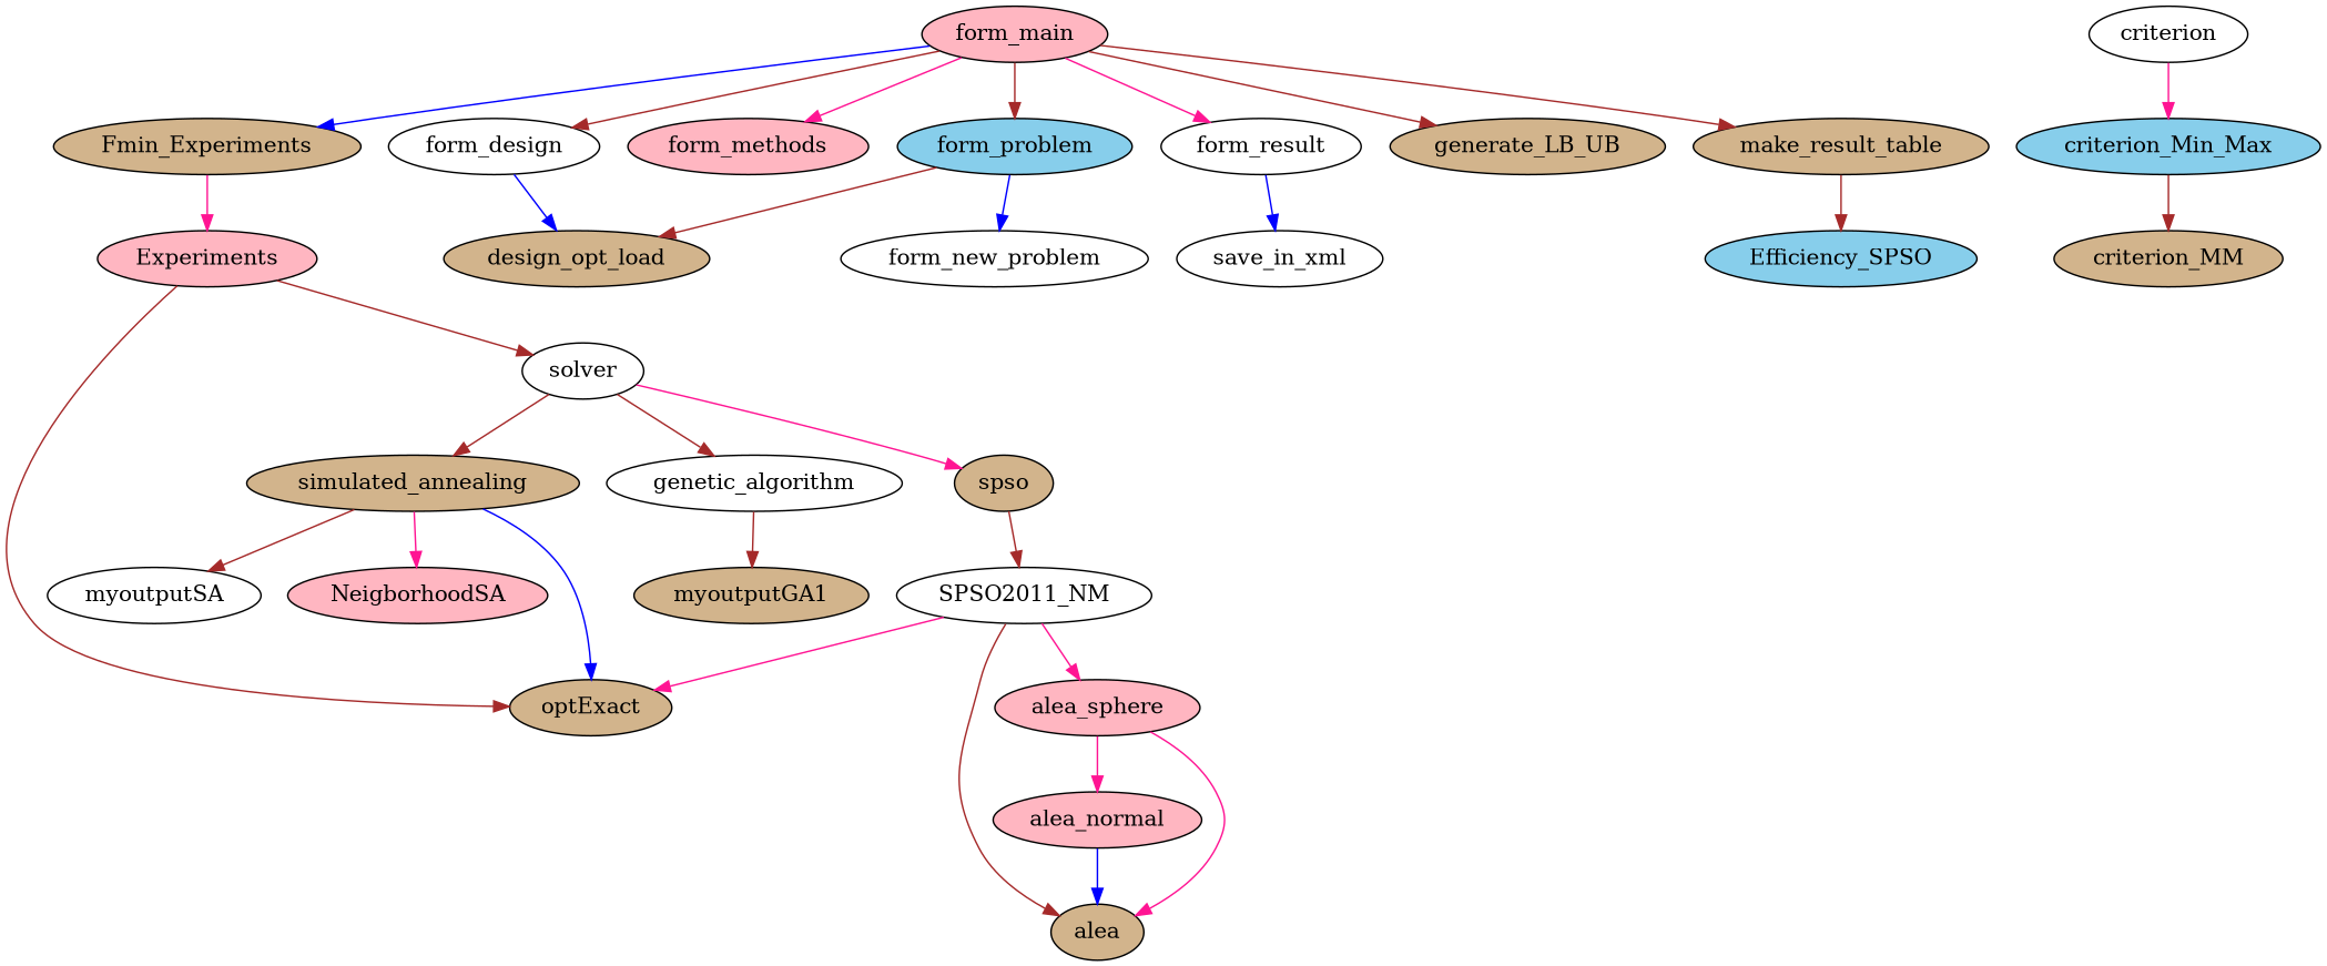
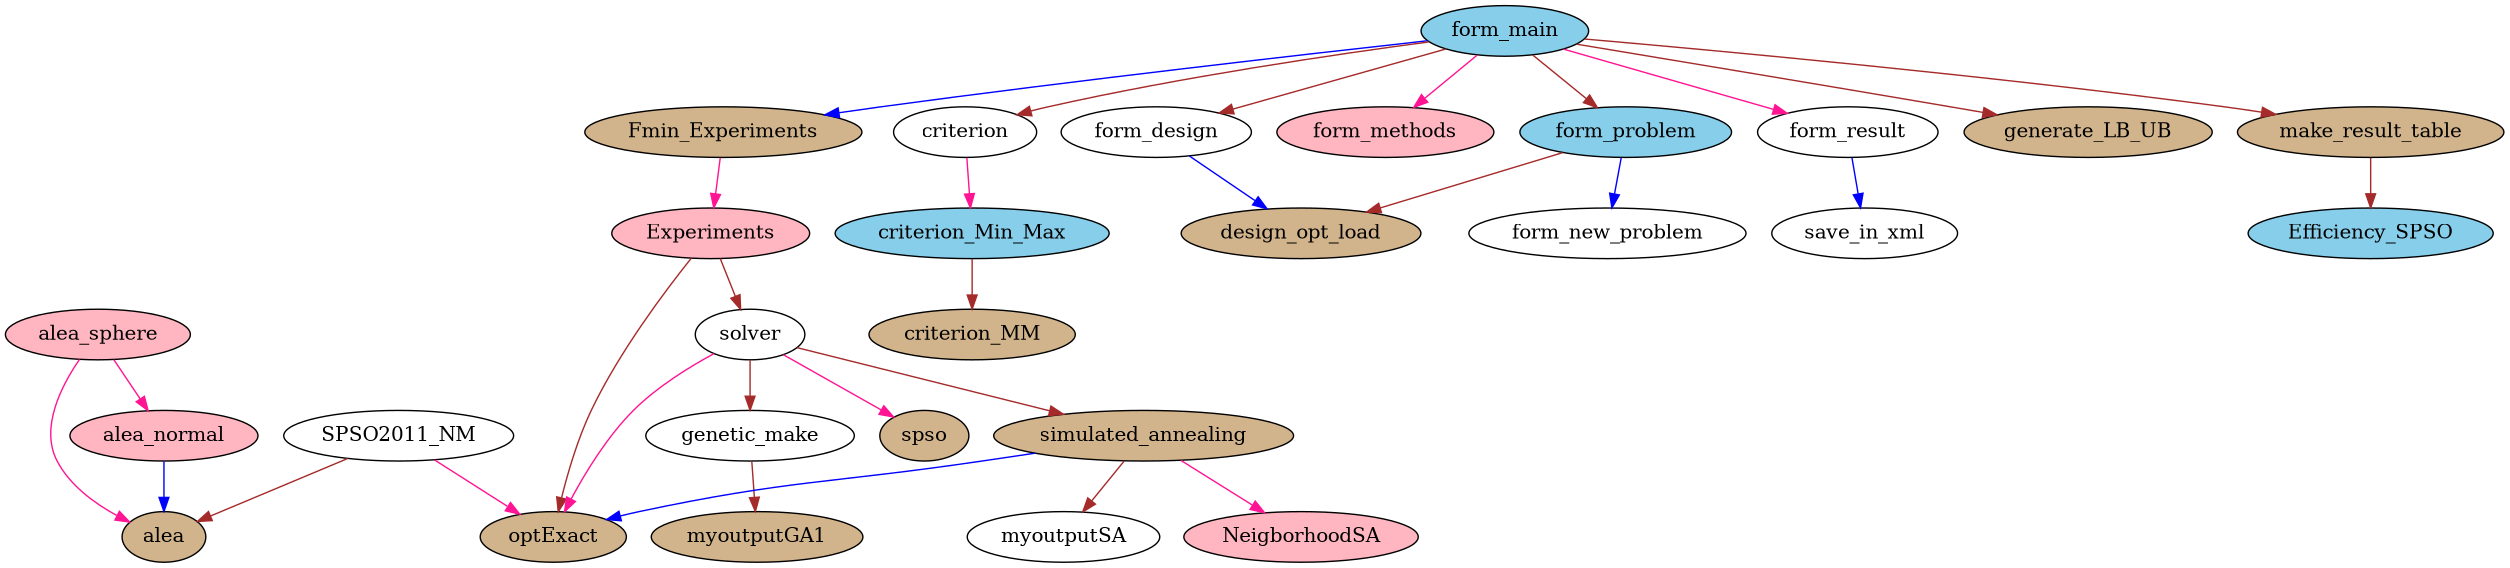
  digraph {
    node [fillcolor=tan style=filled]
    edge [color=brown]
    Experiments [fillcolor=lightpink]
    solver [fillcolor=white]
    optExact
-   genetic_algorithm [fillcolor=white]
+   genetic_algorithm [fillcolor=white label=genetic_make]
    simulated_annealing
    spso
    myoutputGA1
    NeigborhoodSA [fillcolor=lightpink]
    myoutputSA [fillcolor=white]
    SPSO2011_NM [fillcolor=white]
    Fmin_Experiments
    alea
    alea_sphere [fillcolor=lightpink]
    alea_normal [fillcolor=lightpink]
    criterion [fillcolor=white]
    criterion_Min_Max [fillcolor=skyblue]
    criterion_MM
    form_design [fillcolor=white]
    design_opt_load
-   form_main [fillcolor=lightpink]
+   form_main [fillcolor=skyblue]
    form_methods [fillcolor=lightpink]
    form_problem [fillcolor=skyblue]
    form_result [fillcolor=white]
    generate_LB_UB
    make_result_table
    form_new_problem [fillcolor=white]
    save_in_xml [fillcolor=white]
    n28 [fillcolor=skyblue label=Efficiency_SPSO]
    Experiments -> solver
    Experiments -> optExact
+   solver -> optExact [color=deeppink]
    solver -> genetic_algorithm
    solver -> simulated_annealing
    solver -> spso [color=deeppink]
    genetic_algorithm -> myoutputGA1
    simulated_annealing -> optExact [color=blue]
    simulated_annealing -> NeigborhoodSA [color=deeppink]
    simulated_annealing -> myoutputSA
-   spso -> SPSO2011_NM
    SPSO2011_NM -> optExact [color=deeppink]
    SPSO2011_NM -> alea
-   SPSO2011_NM -> alea_sphere [color=deeppink]
    Fmin_Experiments -> Experiments [color=deeppink]
    alea_sphere -> alea [color=deeppink]
    alea_sphere -> alea_normal [color=deeppink]
    alea_normal -> alea [color=blue]
    criterion -> criterion_Min_Max [color=deeppink]
    criterion_Min_Max -> criterion_MM
    form_design -> design_opt_load [color=blue]
    form_main -> Fmin_Experiments [color=blue]
+   form_main -> criterion
    form_main -> form_design
    form_main -> form_methods [color=deeppink]
    form_main -> form_problem
    form_main -> form_result [color=deeppink]
    form_main -> generate_LB_UB
    form_main -> make_result_table
    form_problem -> design_opt_load
    form_problem -> form_new_problem [color=blue]
    form_result -> save_in_xml [color=blue]
    make_result_table -> n28
  }
